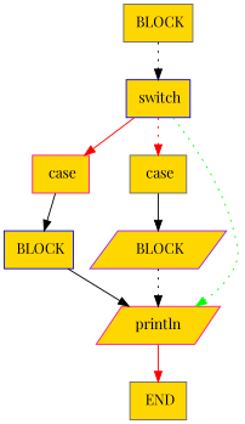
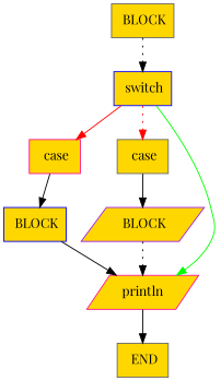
  digraph {
    fontname="Playfair Display"
    node [color=gray40 fillcolor=gold fontname="Playfair Display" shape=box style=filled]
    edge [color=black fontname="Playfair Display" style=solid]
    n1 [label=" BLOCK"]
    n2 [color=blue label=" switch"]
    n3 [color=deeppink label=" case"]
    n4 [label=" case"]
    n5 [color=deeppink label=println shape=parallelogram]
    n6 [color=blue label=" BLOCK"]
    n7 [color=purple label=" BLOCK" shape=parallelogram]
    n8 [label=" END"]
    n1 -> n2 [style=dotted]
    n2 -> n3 [color=red]
    n2 -> n4 [color=red style=dotted]
-   n2 -> n5 [color=green style=dotted]
+   n2 -> n5 [color=green]
    n3 -> n6
    n4 -> n7
-   n5 -> n8 [color=red]
+   n5 -> n8
    n6 -> n5
    n7 -> n5 [style=dotted]
  }
